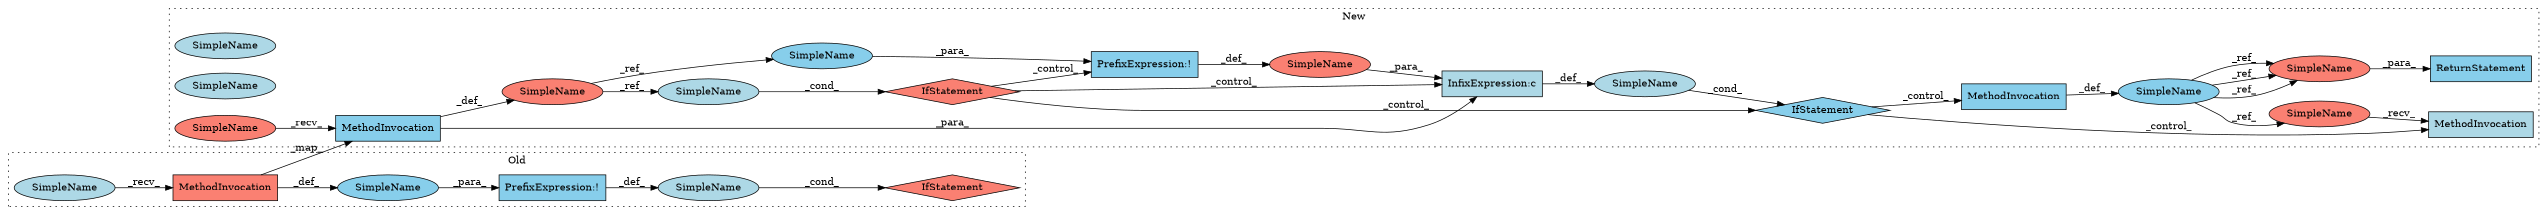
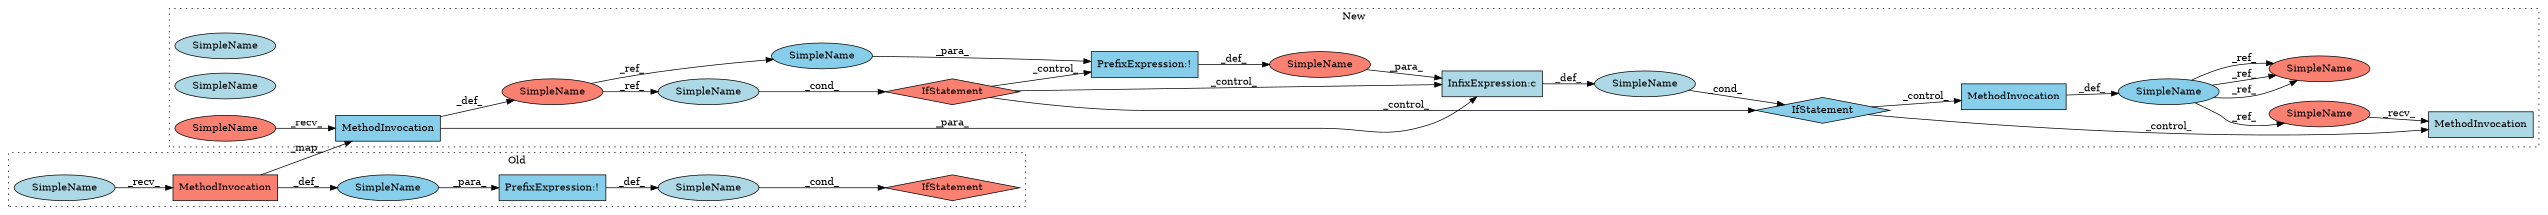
  digraph {
    rankdir=LR
    node [a=42 l=6 shape=ellipse style=filled fillcolor=skyblue]
    n1 [a=25 l="4,2" label=IfStatement s="419,448" shape=diamond fillcolor=salmon]
    n2 [a=32 l="16,1" label=MethodInvocation s="428,447" shape=box fillcolor=salmon]
    n3 [l=3 label=SimpleName s=424 fillcolor=lightblue]
    n4 [label=SimpleName l=""]
    n5 [label=SimpleName fillcolor=lightblue l=""]
    n6 [a=38 l=1 label="PrefixExpression:!" s=423 shape=box]
    n7 [a=25 l="4,2" label=IfStatement s="669,699" shape=diamond]
    n8 [a=25 l="4,2" label=IfStatement s="500,516" shape=diamond fillcolor=salmon]
    n9 [a=32 l=11 label=MethodInvocation s=849 shape=box fillcolor=lightblue]
    n10 [a=32 l="16,1" label=MethodInvocation s="474,493" shape=box]
    n11 [a=32 l="4,1" label=MethodInvocation s="716,833" shape=box]
-   n12 [a=41 l=7 label=ReturnStatement s=990 shape=box]
    n13 [l=12 label=SimpleName s=504 fillcolor=lightblue]
    n14 [label=SimpleName s=709]
    n15 [label=SimpleName s=997 fillcolor=lightblue]
    n16 [label=SimpleName s=997 fillcolor=lightblue]
    n17 [label=SimpleName fillcolor=lightblue l=""]
    n18 [l=12 label=SimpleName s=674]
    n19 [label=SimpleName fillcolor=salmon l=""]
    n20 [label=SimpleName s=842 fillcolor=salmon]
    n21 [l=12 label=SimpleName s=457 fillcolor=salmon]
    n22 [label=SimpleName s=997 fillcolor=salmon]
    n23 [l=3 label=SimpleName s=470 fillcolor=salmon]
    n24 [a=38 l=1 label="PrefixExpression:!" s=673 shape=box]
    n25 [a=27 l=4 label="InfixExpression:c" s=686 shape=box fillcolor=lightblue]
    subgraph cluster_1 {
      label=Old
      style=dotted
      n1
      n2
      n3
      n4
      n5
      n6
    }
    subgraph cluster_2 {
      label=New
      style=dotted
      n7
      n8
      n9
      n10
      n11
-     n12
      n13
      n14
      n15
      n16
      n17
      n18
      n19
      n20
      n21
      n22
      n23
      n24
      n25
    }
    n2 -> n4 [label=_def_]
    n2 -> n10 [label=_map_]
    n3 -> n2 [label=_recv_]
    n4 -> n6 [label=_para_]
    n5 -> n1 [label=_cond_]
    n6 -> n5 [label=_def_]
    n7 -> n9 [label=_control_]
    n7 -> n11 [label=_control_]
    n8 -> n7 [label=_control_]
    n8 -> n24 [label=_control_]
    n8 -> n25 [label=_control_]
    n10 -> n21 [label=_def_]
    n10 -> n25 [label=_para_]
    n11 -> n14 [label=_def_]
    n13 -> n8 [label=_cond_]
    n14 -> n20 [label=_ref_]
    n14 -> n22 [label=_ref_]
    n14 -> n22 [label=_ref_]
    n14 -> n22 [label=_ref_]
    n17 -> n7 [label=_cond_]
    n18 -> n24 [label=_para_]
    n19 -> n25 [label=_para_]
    n20 -> n9 [label=_recv_]
    n21 -> n13 [label=_ref_]
    n21 -> n18 [label=_ref_]
-   n22 -> n12 [label=_para_]
    n23 -> n10 [label=_recv_]
    n24 -> n19 [label=_def_]
    n25 -> n17 [label=_def_]
  }
